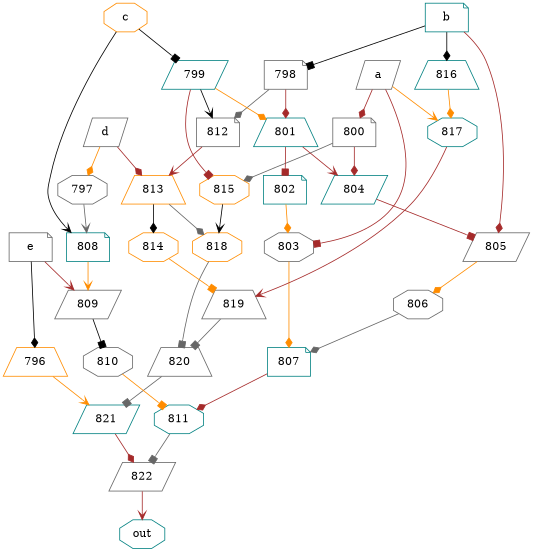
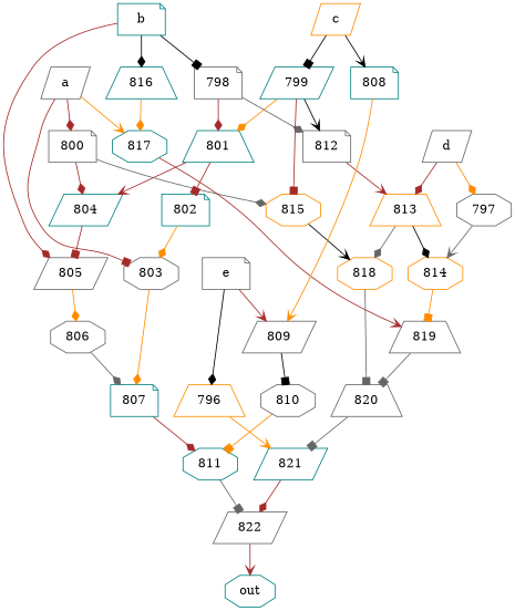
  strict digraph {
    node [color=gray40 shape=octagon]
    edge [arrowhead=diamond color=brown]
    822 [shape=parallelogram]
    out [color=teal]
    a [shape=parallelogram]
    800 [shape=note]
    803
    817 [color=teal]
    804 [color=teal shape=parallelogram]
    815 [color=darkorange]
    807 [color=teal shape=note]
    819 [shape=trapezium]
    805 [shape=parallelogram]
    818 [color=darkorange]
    811 [color=teal]
    820 [shape=trapezium]
    806
    821 [color=teal shape=parallelogram]
    b [color=teal shape=note]
    798 [shape=note]
    816 [color=teal shape=trapezium]
    812 [shape=note]
    801 [color=teal shape=trapezium]
    813 [color=darkorange shape=trapezium]
    814 [color=darkorange]
-   c [color=darkorange]
+   c [color=darkorange shape=parallelogram]
    799 [color=teal shape=parallelogram]
    808 [color=teal shape=note]
    809 [shape=parallelogram]
    802 [color=teal shape=note]
    810
    d [shape=parallelogram]
    797
    e [shape=note]
    796 [color=darkorange shape=trapezium]
    822 -> out [arrowhead=vee]
    a -> 800
    a -> 803 [arrowhead=box]
    a -> 817 [arrowhead=vee color=darkorange]
    800 -> 804
    800 -> 815 [color=gray40]
    803 -> 807 [color=darkorange]
    817 -> 819 [arrowhead=vee]
    804 -> 805 [arrowhead=box]
    815 -> 818 [arrowhead=vee color=black]
    807 -> 811
    819 -> 820 [arrowhead=box color=gray40]
    805 -> 806 [color=darkorange]
    818 -> 820 [arrowhead=box color=gray40]
    811 -> 822 [arrowhead=box color=gray40]
    820 -> 821 [arrowhead=box color=gray40]
    806 -> 807 [color=gray40]
    821 -> 822
    b -> 805
    b -> 798 [arrowhead=box color=black]
    b -> 816 [color=black]
    798 -> 812 [color=gray40]
    798 -> 801
    816 -> 817 [color=darkorange]
    812 -> 813 [arrowhead=vee]
    801 -> 804 [arrowhead=vee]
    801 -> 802 [arrowhead=box]
    813 -> 818 [color=gray40]
    813 -> 814 [color=black]
    814 -> 819 [arrowhead=box color=darkorange]
    c -> 799 [arrowhead=box color=black]
    c -> 808 [arrowhead=vee color=black]
    799 -> 815 [arrowhead=box]
    799 -> 812 [arrowhead=vee color=black]
    799 -> 801 [color=darkorange]
    808 -> 809 [arrowhead=vee color=darkorange]
    809 -> 810 [arrowhead=box color=black]
    802 -> 803 [color=darkorange]
    810 -> 811 [arrowhead=box color=darkorange]
    d -> 813
    d -> 797 [color=darkorange]
-   797 -> 808 [arrowhead=vee color=gray40]
+   797 -> 814 [arrowhead=vee color=gray40]
    e -> 809 [arrowhead=vee]
    e -> 796 [color=black]
    796 -> 821 [arrowhead=vee color=darkorange]
  }
